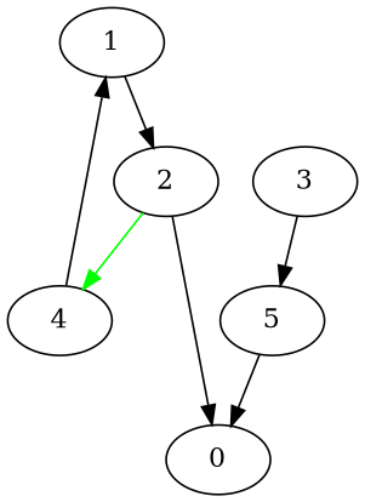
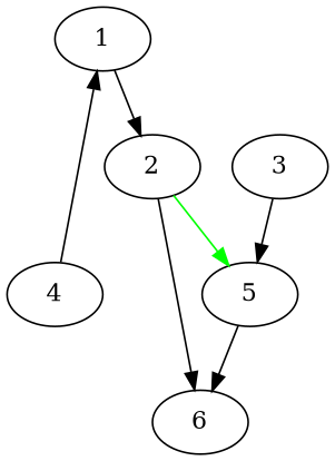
  digraph {
    edge [color=black]
    n1 [label=1]
    n2 [label=2]
    n3 [label=4]
-   n4 [label=0]
+   n4 [label=6]
    n5 [label=3]
    n6 [label=5]
    n1 -> n2
-   n2 -> n3 [color=green]
+   n2 -> n6 [color=green]
    n2 -> n4
    n3 -> n1
    n5 -> n6
    n6 -> n4
  }
